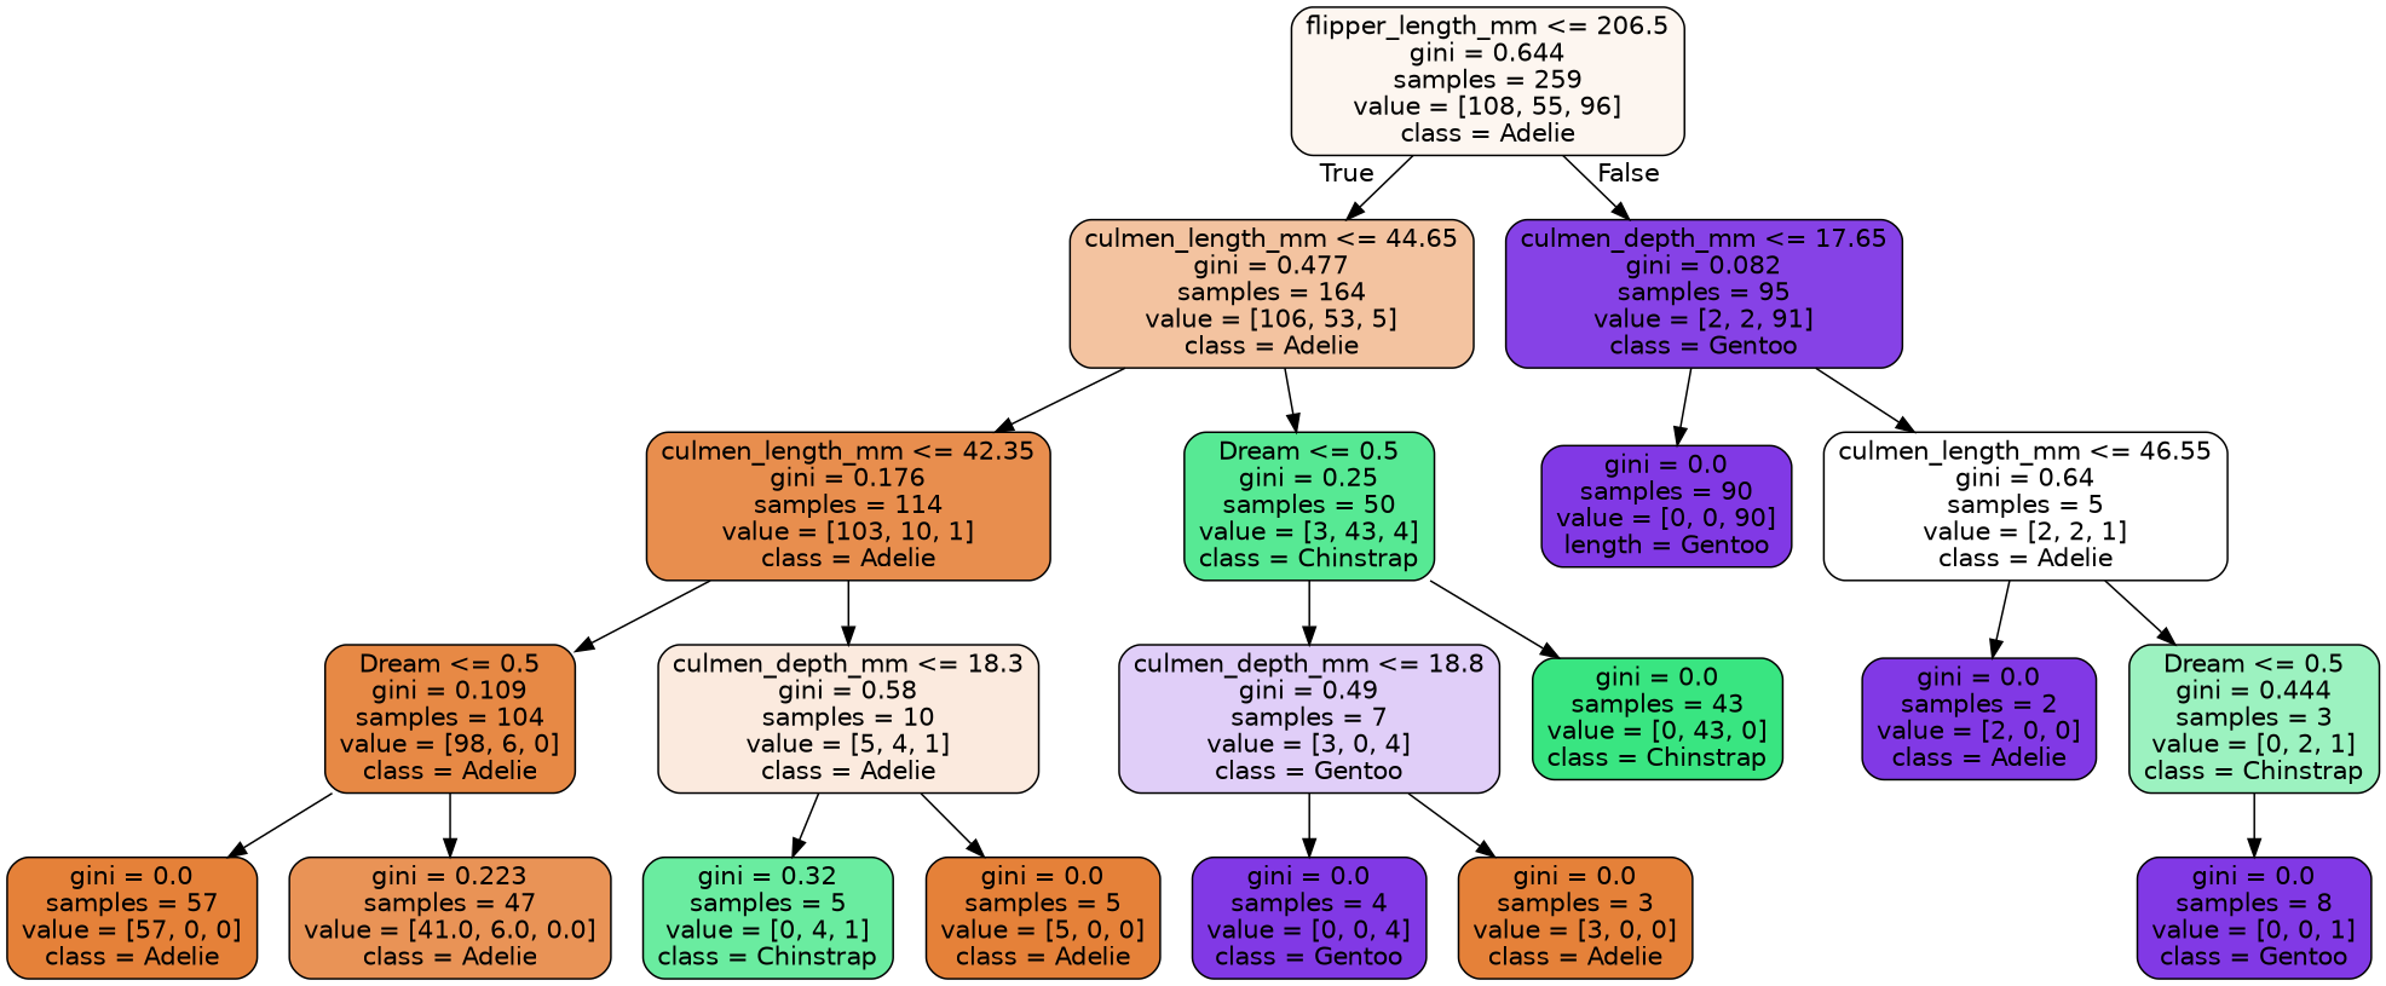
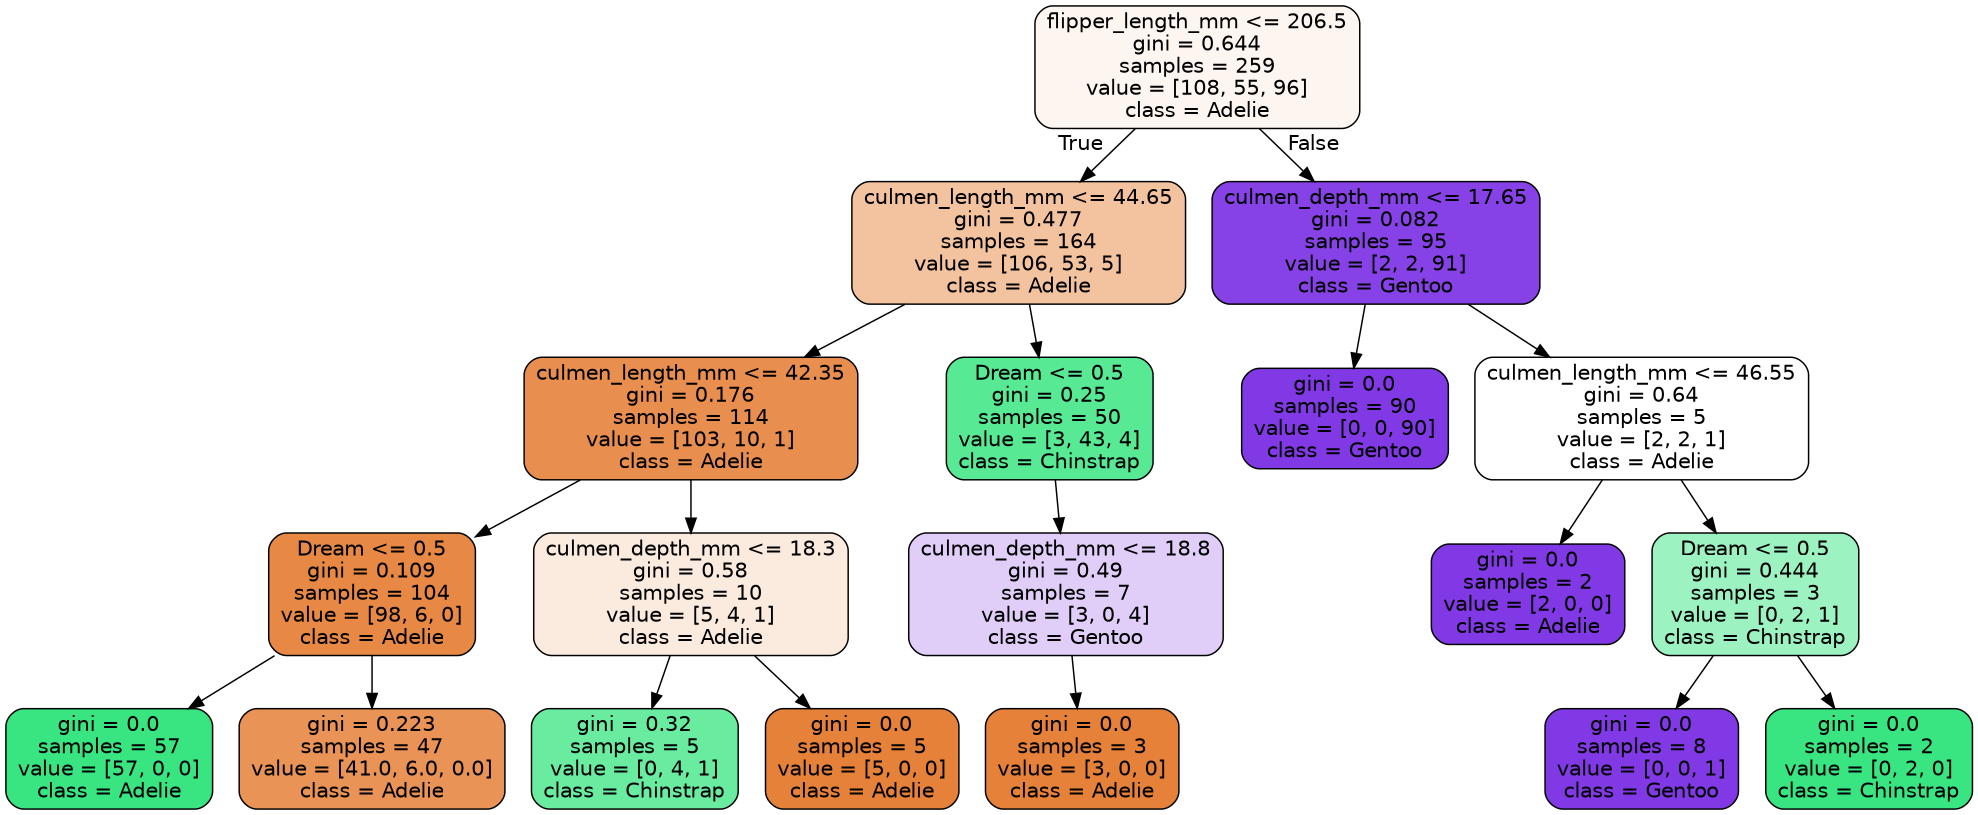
  digraph {
    node [color=black fillcolor="#8139e5" fontname=helvetica shape=box style="filled, rounded"]
    edge [fontname=helvetica]
    n1 [fillcolor="#fdf6f0" label="flipper_length_mm <= 206.5\ngini = 0.644\nsamples = 259\nvalue = [108, 55, 96]\nclass = Adelie"]
    n2 [fillcolor="#f3c3a0" label="culmen_length_mm <= 44.65\ngini = 0.477\nsamples = 164\nvalue = [106, 53, 5]\nclass = Adelie"]
    n3 [fillcolor="#8642e6" label="culmen_depth_mm <= 17.65\ngini = 0.082\nsamples = 95\nvalue = [2, 2, 91]\nclass = Gentoo"]
    n4 [fillcolor="#e88e4e" label="culmen_length_mm <= 42.35\ngini = 0.176\nsamples = 114\nvalue = [103, 10, 1]\nclass = Adelie"]
    n5 [fillcolor="#57e994" label="Dream <= 0.5\ngini = 0.25\nsamples = 50\nvalue = [3, 43, 4]\nclass = Chinstrap"]
-   n6 [label="gini = 0.0\nsamples = 90\nvalue = [0, 0, 90]\nlength = Gentoo"]
+   n6 [label="gini = 0.0\nsamples = 90\nvalue = [0, 0, 90]\nclass = Gentoo"]
    n7 [fillcolor="#ffffff" label="culmen_length_mm <= 46.55\ngini = 0.64\nsamples = 5\nvalue = [2, 2, 1]\nclass = Adelie"]
    n8 [fillcolor="#e78945" label="Dream <= 0.5\ngini = 0.109\nsamples = 104\nvalue = [98, 6, 0]\nclass = Adelie"]
    n9 [fillcolor="#fbeade" label="culmen_depth_mm <= 18.3\ngini = 0.58\nsamples = 10\nvalue = [5, 4, 1]\nclass = Adelie"]
    n10 [fillcolor="#e0cef8" label="culmen_depth_mm <= 18.8\ngini = 0.49\nsamples = 7\nvalue = [3, 0, 4]\nclass = Gentoo"]
-   n11 [fillcolor="#39e581" label="gini = 0.0\nsamples = 43\nvalue = [0, 43, 0]\nclass = Chinstrap"]
-   n12 [fillcolor="#e58139" label="gini = 0.0\nsamples = 57\nvalue = [57, 0, 0]\nclass = Adelie"]
+   n12 [fillcolor="#39e581" label="gini = 0.0\nsamples = 57\nvalue = [57, 0, 0]\nclass = Adelie"]
    n13 [fillcolor="#e99356" label="gini = 0.223\nsamples = 47\nvalue = [41.0, 6.0, 0.0]\nclass = Adelie"]
    n14 [fillcolor="#6aeca0" label="gini = 0.32\nsamples = 5\nvalue = [0, 4, 1]\nclass = Chinstrap"]
    n15 [fillcolor="#e58139" label="gini = 0.0\nsamples = 5\nvalue = [5, 0, 0]\nclass = Adelie"]
-   n16 [label="gini = 0.0\nsamples = 4\nvalue = [0, 0, 4]\nclass = Gentoo"]
    n17 [fillcolor="#e58139" label="gini = 0.0\nsamples = 3\nvalue = [3, 0, 0]\nclass = Adelie"]
    n18 [label="gini = 0.0\nsamples = 2\nvalue = [2, 0, 0]\nclass = Adelie"]
    n19 [fillcolor="#9cf2c0" label="Dream <= 0.5\ngini = 0.444\nsamples = 3\nvalue = [0, 2, 1]\nclass = Chinstrap"]
    n20 [label="gini = 0.0\nsamples = 8\nvalue = [0, 0, 1]\nclass = Gentoo"]
+   n21 [fillcolor="#39e581" label="gini = 0.0\nsamples = 2\nvalue = [0, 2, 0]\nclass = Chinstrap"]
    n1 -> n2 [headlabel=True labelangle=45 labeldistance=2.5]
    n1 -> n3 [headlabel=False labelangle=-45 labeldistance=2.5]
    n2 -> n4
    n2 -> n5
    n3 -> n6
    n3 -> n7
    n4 -> n8
    n4 -> n9
    n5 -> n10
-   n5 -> n11
    n7 -> n18
    n7 -> n19
    n8 -> n12
    n8 -> n13
    n9 -> n14
    n9 -> n15
-   n10 -> n16
    n10 -> n17
    n19 -> n20
+   n19 -> n21
  }
